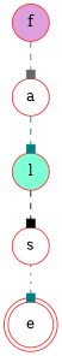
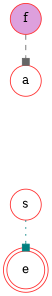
  digraph {
    node [color=firebrick1 fillcolor=white shape=circle style=filled]
    edge [arrowhead=box color=teal style=dashed]
    e [shape=doublecircle]
    f [fillcolor=plum]
    a
-   l [fillcolor=aquamarine]
    s
    f -> a [color=gray40]
-   a -> l
-   l -> s [color=black]
    s -> e [style=dotted]
  }
